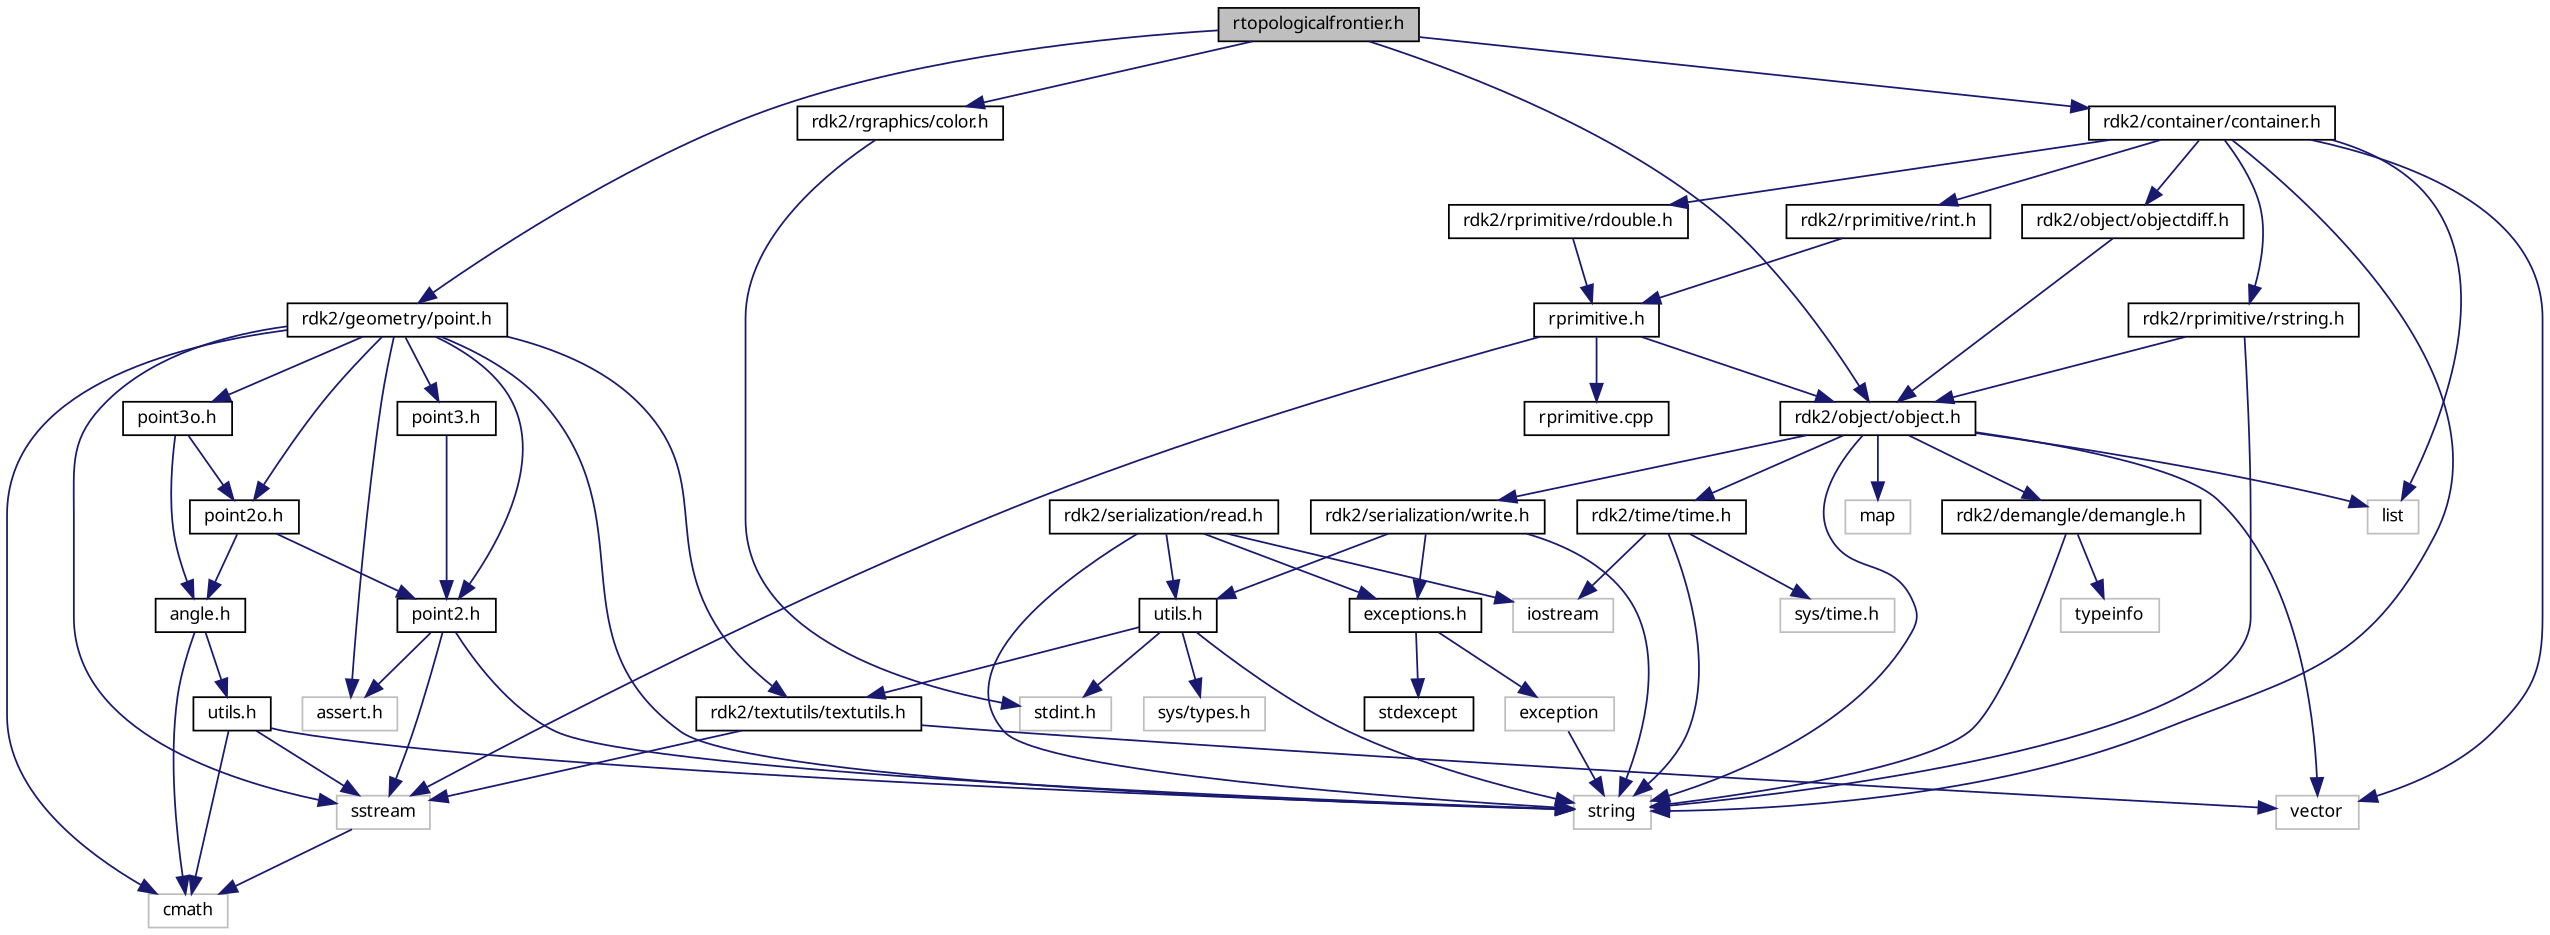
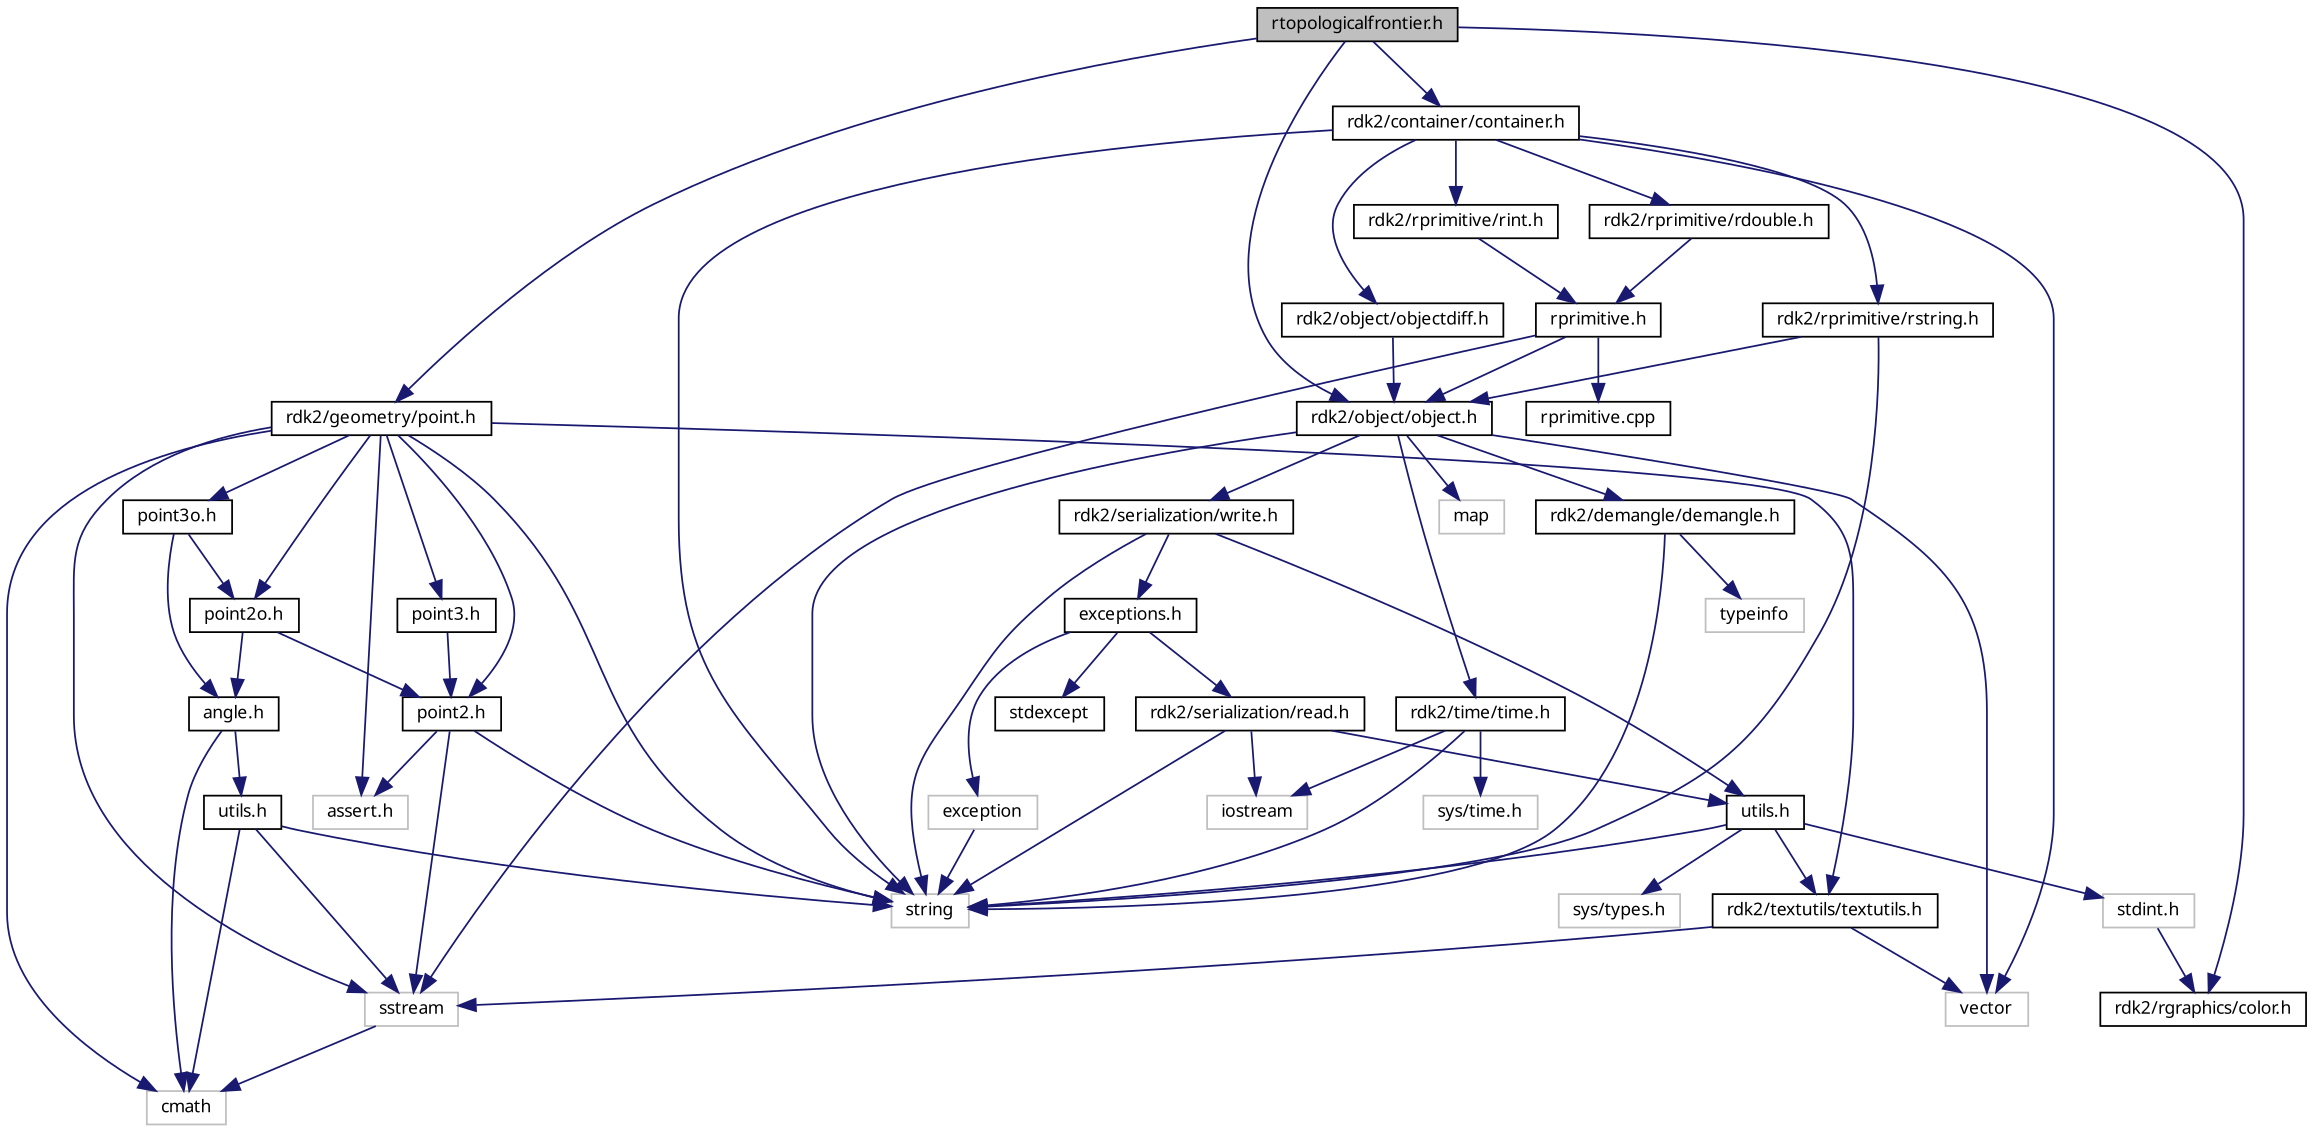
  digraph {
    node [color=black fillcolor=white fontname="FreeSans.ttf" fontsize=10 shape=record style=filled]
    edge [color=midnightblue fontname="FreeSans.ttf" fontsize=10 labelfontname="FreeSans.ttf" labelfontsize=10 style=solid]
    n1 [fillcolor=grey75 fontcolor=black height=0.2 label="rtopologicalfrontier.h" width=0.4]
    n2 [height=0.2 label="rdk2/object/object.h" width=0.4]
    n3 [height=0.2 label="rdk2/geometry/point.h" width=0.4]
    n4 [height=0.2 label="rdk2/container/container.h" width=0.4]
    n5 [height=0.2 label="rdk2/rgraphics/color.h" width=0.4]
-   n6 [color=grey75 height=0.2 label=list width=0.4]
    n7 [color=grey75 height=0.2 label=vector width=0.4]
    n8 [color=grey75 height=0.2 label=map width=0.4]
    n9 [color=grey75 height=0.2 label=string width=0.4]
    n10 [height=0.2 label="rdk2/demangle/demangle.h" width=0.4]
    n11 [height=0.2 label="rdk2/serialization/write.h" width=0.4]
    n12 [height=0.2 label="rdk2/time/time.h" width=0.4]
    n13 [height=0.2 label="rdk2/textutils/textutils.h" width=0.4]
    n14 [color=grey75 height=0.2 label=sstream width=0.4]
    n15 [color=grey75 height=0.2 label="assert.h" width=0.4]
    n16 [color=grey75 height=0.2 label=cmath width=0.4]
    n17 [height=0.2 label="point2.h" width=0.4]
    n18 [height=0.2 label="point2o.h" width=0.4]
    n19 [height=0.2 label="point3.h" width=0.4]
    n20 [height=0.2 label="point3o.h" width=0.4]
    n21 [height=0.2 label="rdk2/rprimitive/rint.h" width=0.4]
    n22 [height=0.2 label="rdk2/rprimitive/rdouble.h" width=0.4]
    n23 [height=0.2 label="rdk2/rprimitive/rstring.h" width=0.4]
    n24 [height=0.2 label="rdk2/object/objectdiff.h" width=0.4]
    n25 [color=grey75 height=0.2 label="stdint.h" width=0.4]
    n26 [color=grey75 height=0.2 label=typeinfo width=0.4]
    n27 [height=0.2 label="rdk2/serialization/read.h" width=0.4]
    n28 [color=grey75 height=0.2 label=iostream width=0.4]
    n29 [height=0.2 label="utils.h" width=0.4]
    n30 [height=0.2 label="exceptions.h" width=0.4]
    n31 [color=grey75 height=0.2 label="sys/time.h" width=0.4]
    n32 [color=grey75 height=0.2 label="sys/types.h" width=0.4]
    n33 [color=grey75 height=0.2 label=exception width=0.4]
    n34 [height=0.2 label=stdexcept width=0.4]
    n35 [height=0.2 label="angle.h" width=0.4]
    n36 [height=0.2 label="utils.h" width=0.4]
    n37 [height=0.2 label="rprimitive.h" width=0.4]
    n38 [height=0.2 label="rprimitive.cpp" width=0.4]
    n1 -> n2
    n1 -> n3
    n1 -> n4
    n1 -> n5
-   n2 -> n6
    n2 -> n7
    n2 -> n8
    n2 -> n9
    n2 -> n10
    n2 -> n11
    n2 -> n12
    n3 -> n9
    n3 -> n13
    n3 -> n14
    n3 -> n15
    n3 -> n16
    n3 -> n17
    n3 -> n18
    n3 -> n19
    n3 -> n20
-   n4 -> n6
    n4 -> n7
    n4 -> n9
    n4 -> n21
    n4 -> n22
    n4 -> n23
    n4 -> n24
-   n5 -> n25
+   n25 -> n5
    n10 -> n9
    n10 -> n26
    n11 -> n9
    n11 -> n29
    n11 -> n30
    n12 -> n9
    n12 -> n28
    n12 -> n31
    n13 -> n7
    n13 -> n14
    n14 -> n16
    n17 -> n9
    n17 -> n14
    n17 -> n15
    n18 -> n17
    n18 -> n35
    n19 -> n17
    n20 -> n18
    n20 -> n35
    n21 -> n37
    n22 -> n37
    n23 -> n2
    n23 -> n9
    n24 -> n2
    n27 -> n9
    n27 -> n28
    n27 -> n29
-   n27 -> n30
+   n30 -> n27
    n29 -> n9
    n29 -> n13
    n29 -> n25
    n29 -> n32
    n30 -> n33
    n30 -> n34
    n33 -> n9
    n35 -> n16
    n35 -> n36
    n36 -> n9
    n36 -> n14
    n36 -> n16
    n37 -> n2
    n37 -> n14
    n37 -> n38
  }
